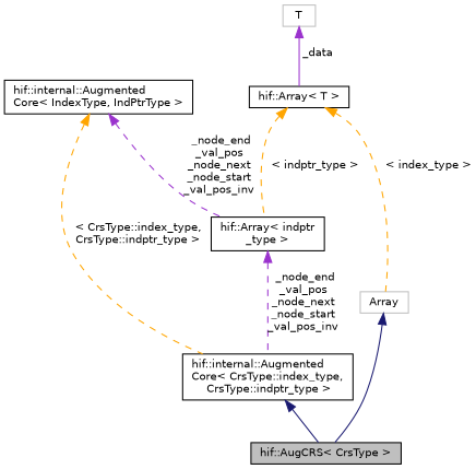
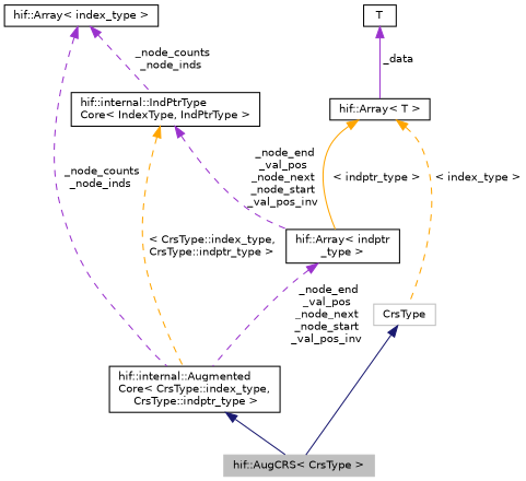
  digraph {
    rankdir=TB
    node [color=black fillcolor=white fontname=Helvetica fontsize=10 shape=record style=filled]
    edge [color=darkorchid3 dir=back fontname=Helvetica fontsize=10 labelfontname=Helvetica labelfontsize=10 style=dashed]
-   n1 [fillcolor=grey75 fontcolor=black height=0.2 label="hif::AugCRS\< CrsType \>" width=0.4]
-   n2 [color=grey75 height=0.2 label=Array width=0.4]
+   n1 [color=grey75 fillcolor=grey75 fontcolor=black height=0.2 label="hif::AugCRS\< CrsType \>" width=0.4]
+   n2 [color=grey75 height=0.2 label=CrsType width=0.4]
    n3 [height=0.2 label="hif::internal::Augmented\lCore\< CrsType::index_type,\l CrsType::indptr_type \>" width=0.4]
    n4 [height=0.2 label="hif::Array\< indptr\l_type \>" width=0.4]
-   n5 [height=0.2 label="hif::internal::Augmented\lCore\< IndexType, IndPtrType \>" width=0.4]
+   n5 [height=0.2 label="hif::internal::IndPtrType\lCore\< IndexType, IndPtrType \>" width=0.4]
    n6 [height=0.2 label="hif::Array\< T \>" width=0.4]
-   n8 [color=grey75 height=0.2 label=T width=0.4]
+   n7 [height=0.2 label="hif::Array\< index_type \>" width=0.4]
+   n8 [height=0.2 label=T width=0.4]
    n2 -> n1 [color=midnightblue style=solid]
    n3 -> n1 [color=midnightblue style=solid]
    n4 -> n3 [label=" _node_end\n_val_pos\n_node_next\n_node_start\n_val_pos_inv"]
    n5 -> n3 [color=orange label=" \< CrsType::index_type,\l CrsType::indptr_type \>"]
    n5 -> n4 [label=" _node_end\n_val_pos\n_node_next\n_node_start\n_val_pos_inv"]
    n6 -> n2 [color=orange label=" \< index_type \>"]
-   n6 -> n4 [color=orange label=" \< indptr_type \>"]
+   n6 -> n4 [color=orange label=" \< indptr_type \>" style=solid]
+   n7 -> n3 [label=" _node_counts\n_node_inds"]
+   n7 -> n5 [label=" _node_counts\n_node_inds"]
    n8 -> n6 [label=" _data" style=solid]
  }
